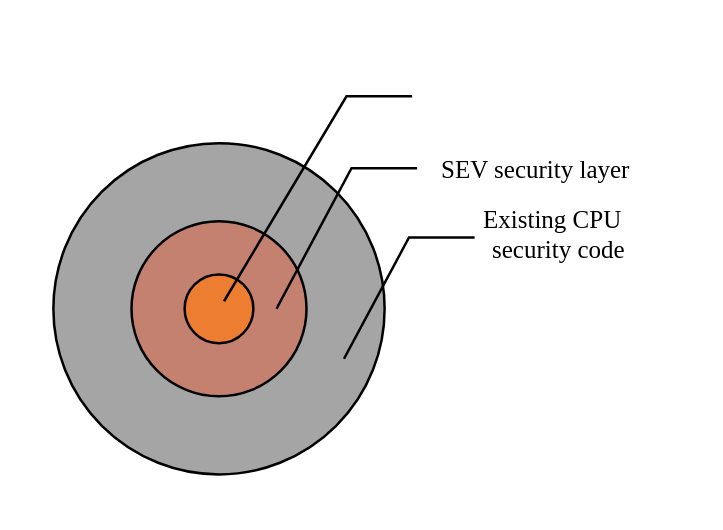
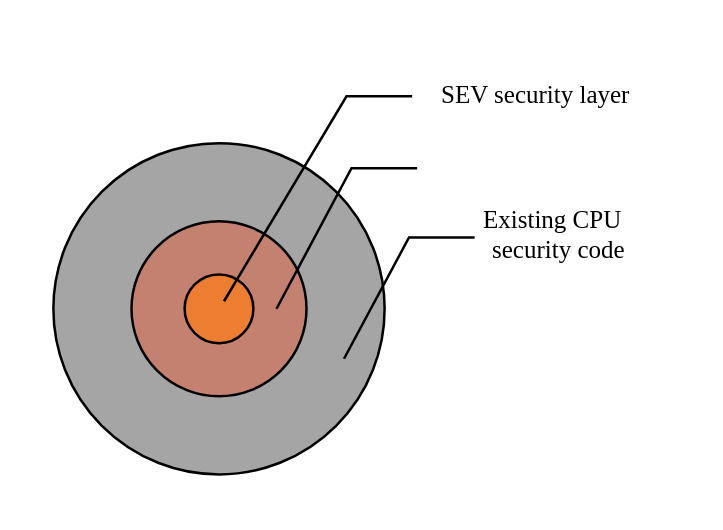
  <mxCell id="0" />
  <mxCell id="1" parent="0" />
  <mxCell id="2" value="" style="group;fillColor=none;" vertex="1" connectable="0" parent="1"><mxGeometry x="20.75" y="20" width="246.25" height="169.25" as="geometry" /></mxCell>
  <mxCell id="3" value="" style="ellipse;whiteSpace=wrap;html=1;aspect=fixed;fillColor=#a5a5a5;fontSize=10;fontFamily=Inconsolata;fontSource=https%3A%2F%2Ffonts.googleapis.com%2Fcss%3Ffamily%3DInconsolata;" vertex="1" parent="2"><mxGeometry y="36.75" width="132.5" height="132.5" as="geometry" /></mxCell>
  <mxCell id="4" value="" style="ellipse;whiteSpace=wrap;html=1;aspect=fixed;fillColor=#c48170;fontSize=10;fontFamily=Inconsolata;fontSource=https%3A%2F%2Ffonts.googleapis.com%2Fcss%3Ffamily%3DInconsolata;" vertex="1" parent="2"><mxGeometry x="31.25" y="68" width="70" height="70" as="geometry" /></mxCell>
  <mxCell id="5" value="" style="ellipse;whiteSpace=wrap;html=1;aspect=fixed;fillColor=#ed7d31;fontSize=10;fontFamily=Inconsolata;fontSource=https%3A%2F%2Ffonts.googleapis.com%2Fcss%3Ffamily%3DInconsolata;" vertex="1" parent="2"><mxGeometry x="52.5" y="89.25" width="27.5" height="27.5" as="geometry" /></mxCell>
  <mxCell id="6" value="" style="endArrow=none;html=1;rounded=0;fontSize=10;fontFamily=Inconsolata;fontSource=https%3A%2F%2Ffonts.googleapis.com%2Fcss%3Ffamily%3DInconsolata;" edge="1" parent="2"><mxGeometry width="50" height="50" relative="1" as="geometry"><mxPoint x="116.25" y="123" as="sourcePoint" /><mxPoint x="168.5" y="74.5" as="targetPoint" /><Array as="points"><mxPoint x="142.25" y="74.5" /></Array></mxGeometry></mxCell>
  <mxCell id="7" value="" style="endArrow=none;html=1;rounded=0;fontSize=10;fontFamily=Inconsolata;fontSource=https%3A%2F%2Ffonts.googleapis.com%2Fcss%3Ffamily%3DInconsolata;" edge="1" parent="2"><mxGeometry width="50" height="50" relative="1" as="geometry"><mxPoint x="89.25" y="103" as="sourcePoint" /><mxPoint x="145.5" y="46.75" as="targetPoint" /><Array as="points"><mxPoint x="119.25" y="46.75" /></Array></mxGeometry></mxCell>
  <mxCell id="8" value="" style="endArrow=none;html=1;rounded=0;fontSize=10;fontFamily=Inconsolata;fontSource=https%3A%2F%2Ffonts.googleapis.com%2Fcss%3Ffamily%3DInconsolata;" edge="1" parent="2"><mxGeometry width="50" height="50" relative="1" as="geometry"><mxPoint x="68.25" y="100" as="sourcePoint" /><mxPoint x="143.5" y="18" as="targetPoint" /><Array as="points"><mxPoint x="117.25" y="18" /></Array></mxGeometry></mxCell>
- <mxCell id="9" value="SEV security layer&lt;br style=&quot;font-size: 10px;&quot;&gt;" style="text;html=1;strokeColor=none;fillColor=none;align=center;verticalAlign=middle;whiteSpace=wrap;rounded=0;fontSize=10;fontFamily=Inconsolata;fontSource=https%3A%2F%2Ffonts.googleapis.com%2Fcss%3Ffamily%3DInconsolata;" vertex="1" parent="2"><mxGeometry x="146.25" y="37" width="93.75" height="20" as="geometry" /></mxCell>
+ <mxCell id="9" value="SEV security layer&lt;br style=&quot;font-size: 10px;&quot;&gt;" style="text;html=1;strokeColor=none;fillColor=none;align=center;verticalAlign=middle;whiteSpace=wrap;rounded=0;fontSize=10;fontFamily=Inconsolata;fontSource=https%3A%2F%2Ffonts.googleapis.com%2Fcss%3Ffamily%3DInconsolata;" vertex="1" parent="2"><mxGeometry x="146.25" y="7" width="93.75" height="20" as="geometry" /></mxCell>
  <mxCell id="10" value="Existing CPU&amp;nbsp; &amp;nbsp;security code" style="text;html=1;strokeColor=none;fillColor=none;align=center;verticalAlign=middle;whiteSpace=wrap;rounded=0;fontSize=10;fontFamily=Inconsolata;fontSource=https%3A%2F%2Ffonts.googleapis.com%2Fcss%3Ffamily%3DInconsolata;" vertex="1" parent="2"><mxGeometry x="156.25" y="63" width="90" height="20" as="geometry" /></mxCell>
